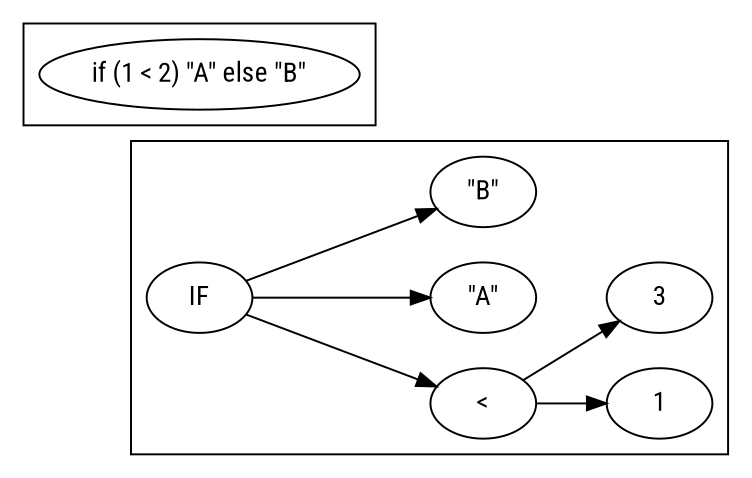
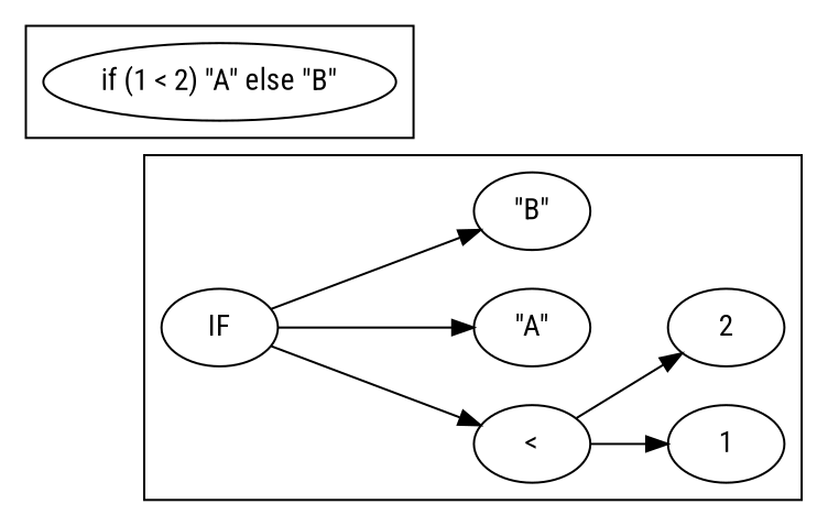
  digraph {
    rankdir=LR
    fontname="Roboto Condensed"
    node [fontname="Roboto Condensed"]
    edge [fontname="Roboto Condensed"]
    n1 [label=IF]
    n2 [label="<"]
    n3 [label="\"A\""]
    n4 [label="\"B\""]
    n5 [label=1]
-   n6 [label=3]
+   n6 [label=2]
    n7 [label="if (1 < 2) \"A\" else \"B\""]
    subgraph cluster_1 {
      n1
      n2
      n3
      n4
      n5
      n6
    }
    subgraph cluster_2 {
      n7
    }
    n1 -> n2
    n1 -> n3
    n1 -> n4
    n2 -> n5
    n2 -> n6
  }
